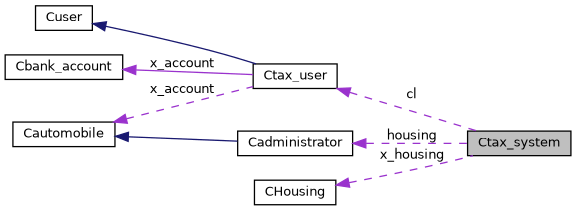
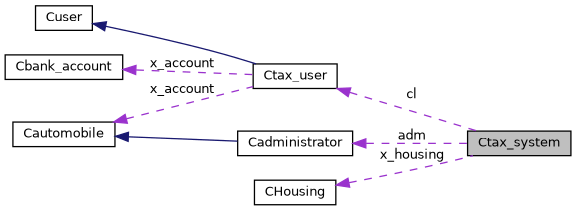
  digraph {
    rankdir=LR
    node [color=black fillcolor=white fontname=Helvetica fontsize=10 shape=record style=filled]
    edge [color=darkorchid3 dir=back fontname=Helvetica fontsize=10 labelfontname=Helvetica labelfontsize=10 style=dashed]
    n1 [fillcolor=grey75 fontcolor=black height=0.2 label=Ctax_system width=0.4]
    n2 [height=0.2 label=Ctax_user width=0.4]
    n3 [height=0.2 label=Cuser width=0.4]
    n4 [height=0.2 label=Cadministrator width=0.4]
    n5 [height=0.2 label=Cbank_account width=0.4]
    n6 [height=0.2 label=Cautomobile width=0.4]
    n7 [height=0.2 label=CHousing width=0.4]
    n2 -> n1 [label=" cl"]
    n3 -> n2 [color=midnightblue style=solid]
-   n4 -> n1 [label=" housing"]
-   n5 -> n2 [label=" x_account" style=solid]
+   n4 -> n1 [label=" adm"]
+   n5 -> n2 [label=" x_account"]
    n6 -> n2 [label=" x_account"]
    n6 -> n4 [color=midnightblue style=solid]
    n7 -> n1 [label=" x_housing"]
  }
